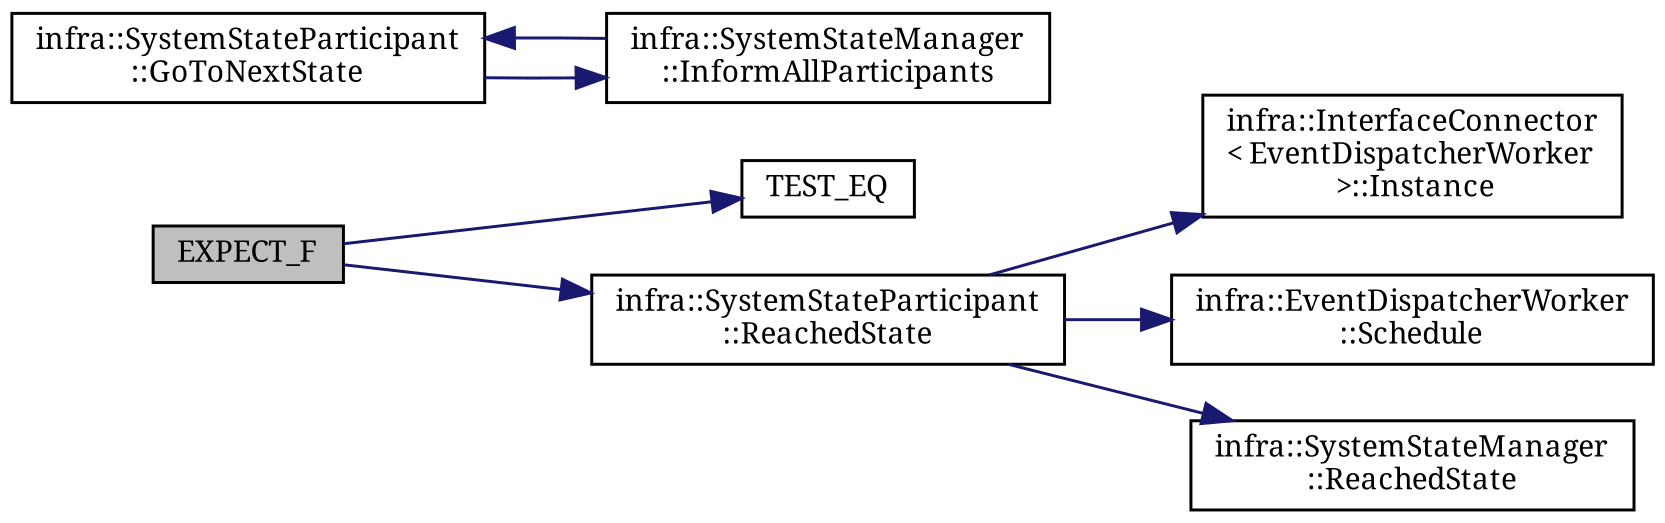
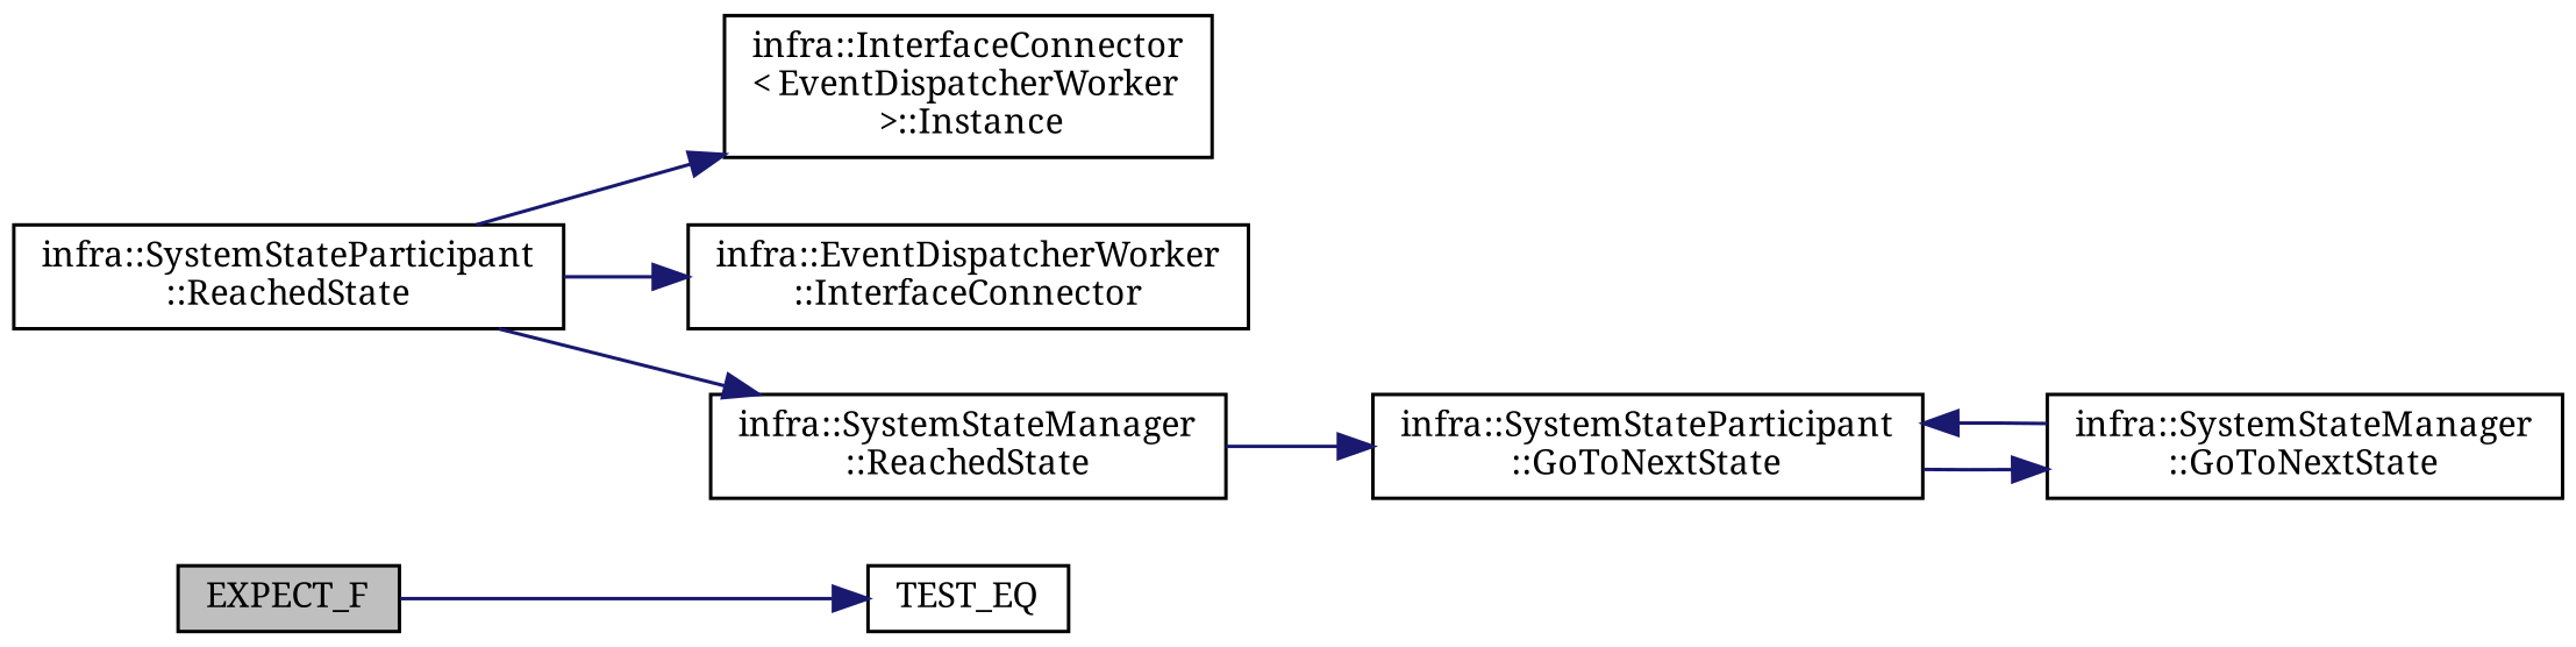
  digraph {
    fontname="Noto Serif"
    rankdir=LR
    node [color=black fillcolor=white fontname="Noto Serif" fontsize=10 shape=record style=filled]
    edge [color=midnightblue fontname="Noto Serif" fontsize=10 labelfontname=Helvetica labelfontsize=10 style=solid]
    n1 [fillcolor=grey75 fontcolor=black height=0.2 label=EXPECT_F width=0.4]
    n2 [height=0.2 label=TEST_EQ width=0.4]
    n3 [height=0.2 label="infra::SystemStateParticipant\l::ReachedState" width=0.4]
    n4 [height=0.2 label="infra::InterfaceConnector\l\< EventDispatcherWorker\l \>::Instance" width=0.4]
-   n5 [height=0.2 label="infra::EventDispatcherWorker\l::Schedule" width=0.4]
+   n5 [height=0.2 label="infra::EventDispatcherWorker\l::InterfaceConnector" width=0.4]
    n6 [height=0.2 label="infra::SystemStateManager\l::ReachedState" width=0.4]
    n7 [height=0.2 label="infra::SystemStateParticipant\l::GoToNextState" width=0.4]
-   n8 [height=0.2 label="infra::SystemStateManager\l::InformAllParticipants" width=0.4]
+   n8 [height=0.2 label="infra::SystemStateManager\l::GoToNextState" width=0.4]
    n1 -> n2
-   n1 -> n3
    n3 -> n4
    n3 -> n5
    n3 -> n6
+   n6 -> n7
    n7 -> n8
    n8 -> n7
  }
